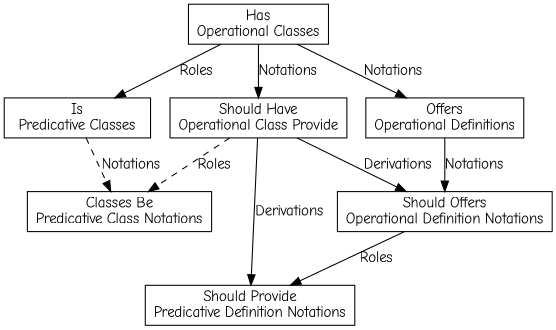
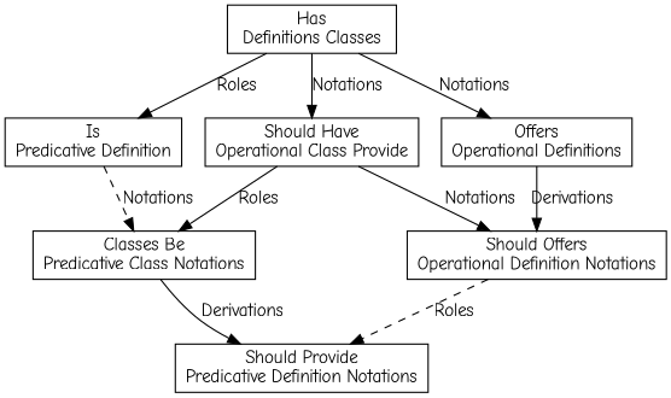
  digraph {
    fontname="Comic Neue"
    node [fontname="Comic Neue" shape=box]
    edge [fontname="Comic Neue"]
-   n1 [label="Has\nOperational Classes"]
+   n1 [label="Has\nDefinitions Classes"]
    n2 [label="Should Have\nOperational Class Provide"]
    n3 [label="Offers\nOperational Definitions"]
-   n4 [label="Is\nPredicative Classes"]
+   n4 [label="Is\nPredicative Definition"]
    n5 [label="Should Offers\nOperational Definition Notations"]
    n6 [label="Classes Be\nPredicative Class Notations"]
    n7 [label="Should Provide\nPredicative Definition Notations"]
    n1 -> n2 [label=Notations]
    n1 -> n3 [label=Notations]
    n1 -> n4 [label=Roles]
-   n2 -> n5 [label=Derivations]
-   n2 -> n6 [label=Roles style=dashed]
-   n3 -> n5 [label=Notations]
+   n2 -> n5 [label=Notations]
+   n2 -> n6 [label=Roles style=solid]
+   n3 -> n5 [label=Derivations]
    n4 -> n6 [label=Notations style=dashed]
-   n5 -> n7 [label=Roles]
-   n2 -> n7 [label=Derivations]
+   n5 -> n7 [label=Roles style=dashed]
+   n6 -> n7 [label=Derivations]
  }
